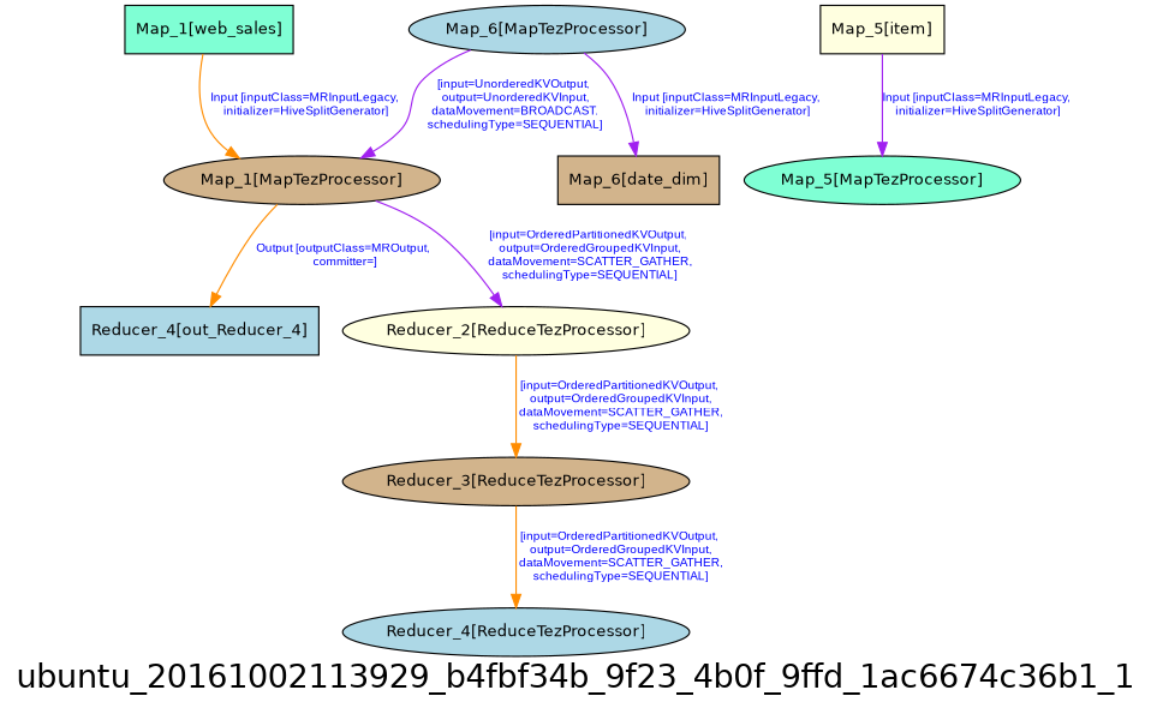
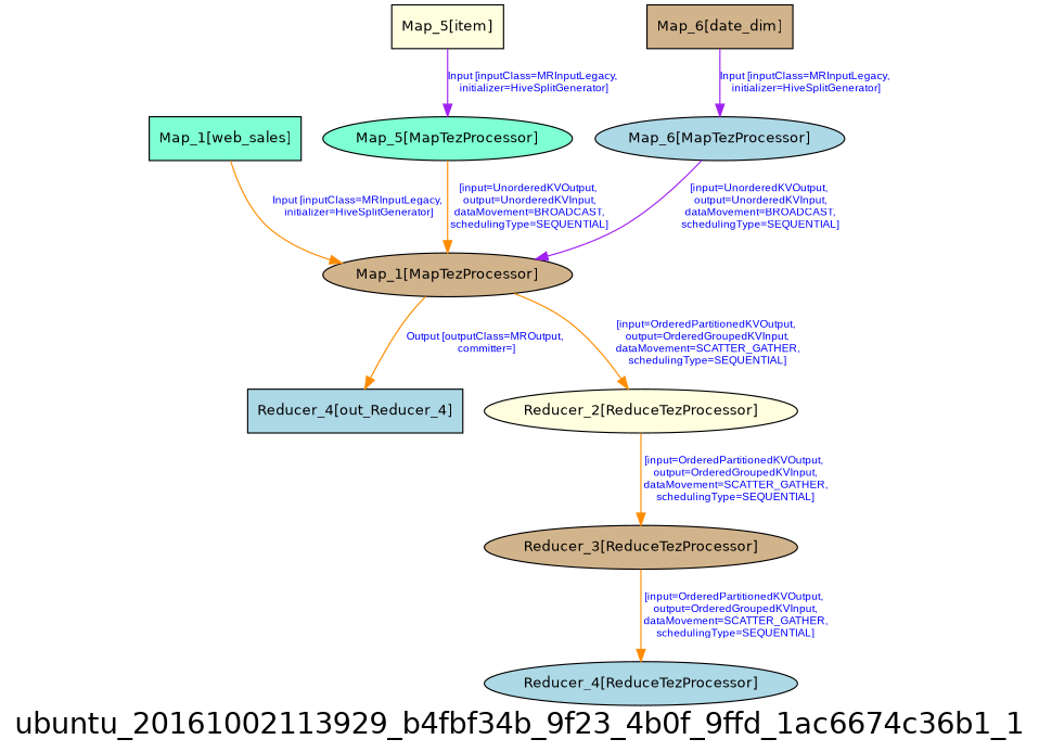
  digraph {
    fontname=Helvetica
    fontsize=24
    label=ubuntu_20161002113929_b4fbf34b_9f23_4b0f_9ffd_1ac6674c36b1_1
    node [fillcolor=tan fontname=Helvetica fontsize=12 style=filled]
    edge [color=darkorange fontcolor=blue fontname=Arial fontsize=9]
    n1 [label="Reducer_3[ReduceTezProcessor]"]
    n2 [fillcolor=lightblue label="Reducer_4[ReduceTezProcessor]"]
    n3 [fillcolor=lightblue label="Reducer_4[out_Reducer_4]" shape=box]
    n4 [fillcolor=aquamarine label="Map_1[web_sales]" shape=box]
    n5 [label="Map_1[MapTezProcessor]"]
    n6 [fillcolor=lightyellow label="Reducer_2[ReduceTezProcessor]"]
    n7 [fillcolor=aquamarine label="Map_5[MapTezProcessor]"]
    n8 [label="Map_6[date_dim]" shape=box]
    n9 [fillcolor=lightblue label="Map_6[MapTezProcessor]"]
    n10 [fillcolor=lightyellow label="Map_5[item]" shape=box]
    n1 -> n2 [label="[input=OrderedPartitionedKVOutput,\n output=OrderedGroupedKVInput,\n dataMovement=SCATTER_GATHER,\n schedulingType=SEQUENTIAL]"]
    n4 -> n5 [label="Input [inputClass=MRInputLegacy,\n initializer=HiveSplitGenerator]"]
    n5 -> n3 [label="Output [outputClass=MROutput,\n committer=]"]
-   n5 -> n6 [color=purple label="[input=OrderedPartitionedKVOutput,\n output=OrderedGroupedKVInput,\n dataMovement=SCATTER_GATHER,\n schedulingType=SEQUENTIAL]"]
+   n5 -> n6 [label="[input=OrderedPartitionedKVOutput,\n output=OrderedGroupedKVInput,\n dataMovement=SCATTER_GATHER,\n schedulingType=SEQUENTIAL]"]
    n6 -> n1 [label="[input=OrderedPartitionedKVOutput,\n output=OrderedGroupedKVInput,\n dataMovement=SCATTER_GATHER,\n schedulingType=SEQUENTIAL]"]
-   n9 -> n8 [color=purple label="Input [inputClass=MRInputLegacy,\n initializer=HiveSplitGenerator]"]
+   n7 -> n5 [label="[input=UnorderedKVOutput,\n output=UnorderedKVInput,\n dataMovement=BROADCAST,\n schedulingType=SEQUENTIAL]"]
+   n8 -> n9 [color=purple label="Input [inputClass=MRInputLegacy,\n initializer=HiveSplitGenerator]"]
    n9 -> n5 [color=purple label="[input=UnorderedKVOutput,\n output=UnorderedKVInput,\n dataMovement=BROADCAST,\n schedulingType=SEQUENTIAL]"]
    n10 -> n7 [color=purple label="Input [inputClass=MRInputLegacy,\n initializer=HiveSplitGenerator]"]
  }
